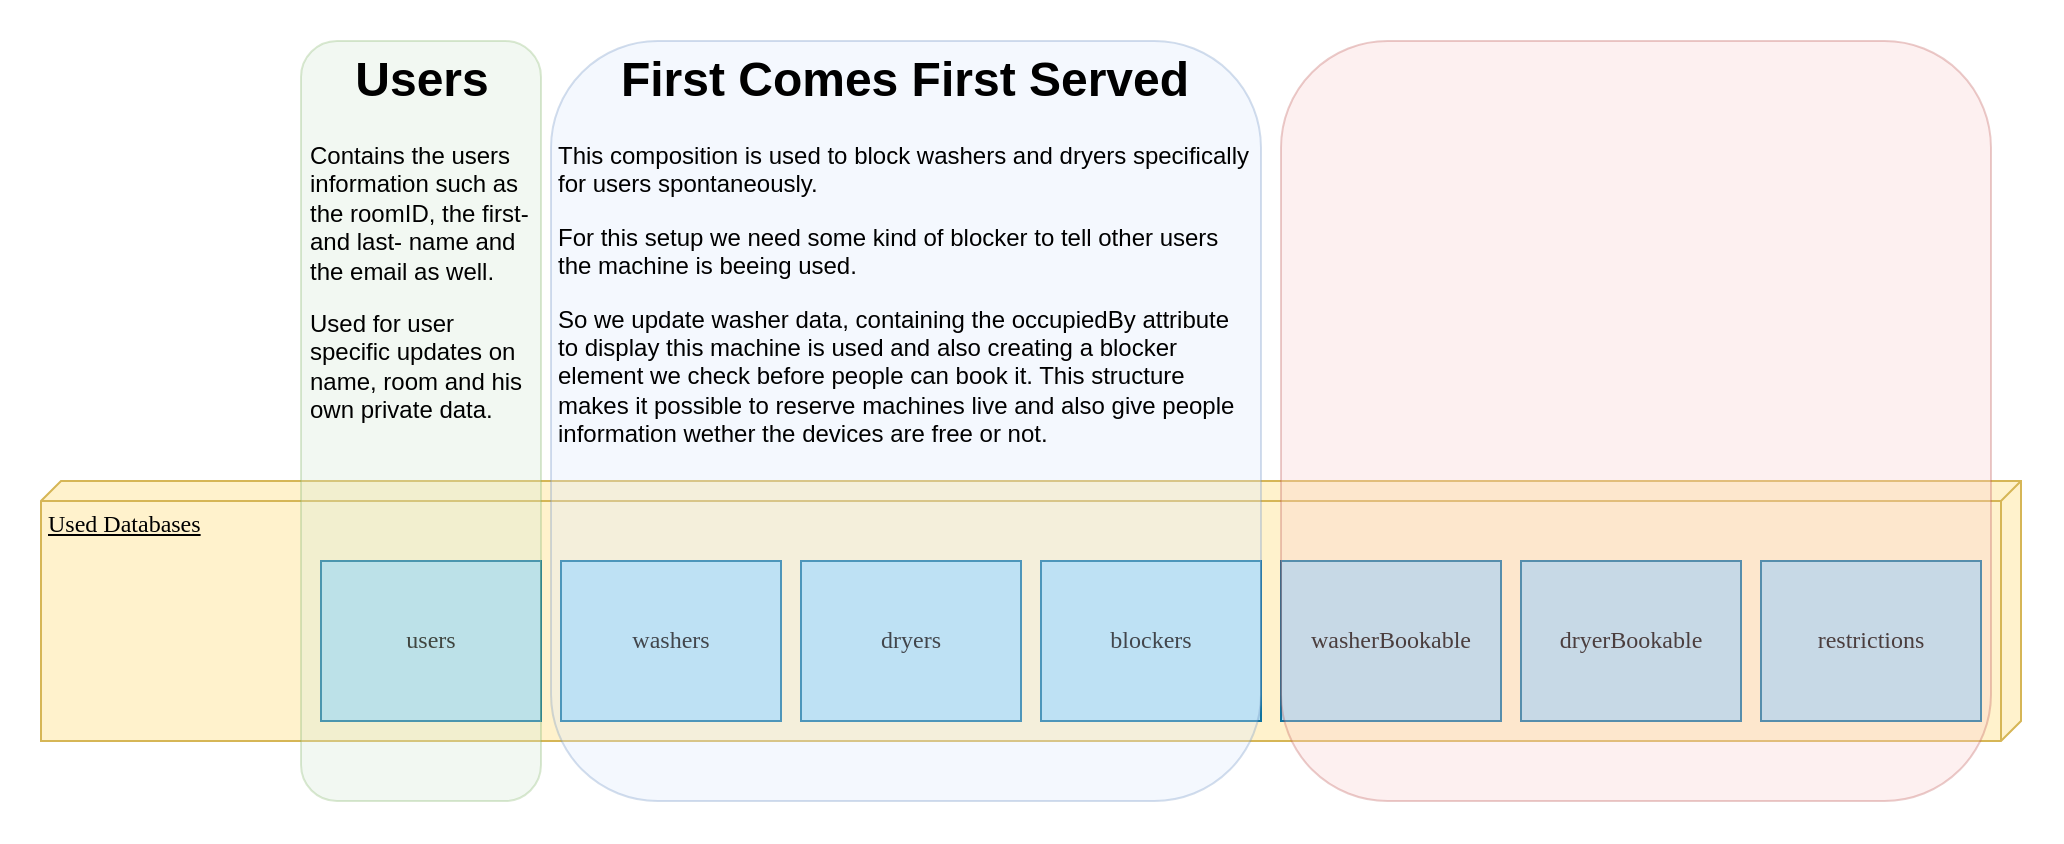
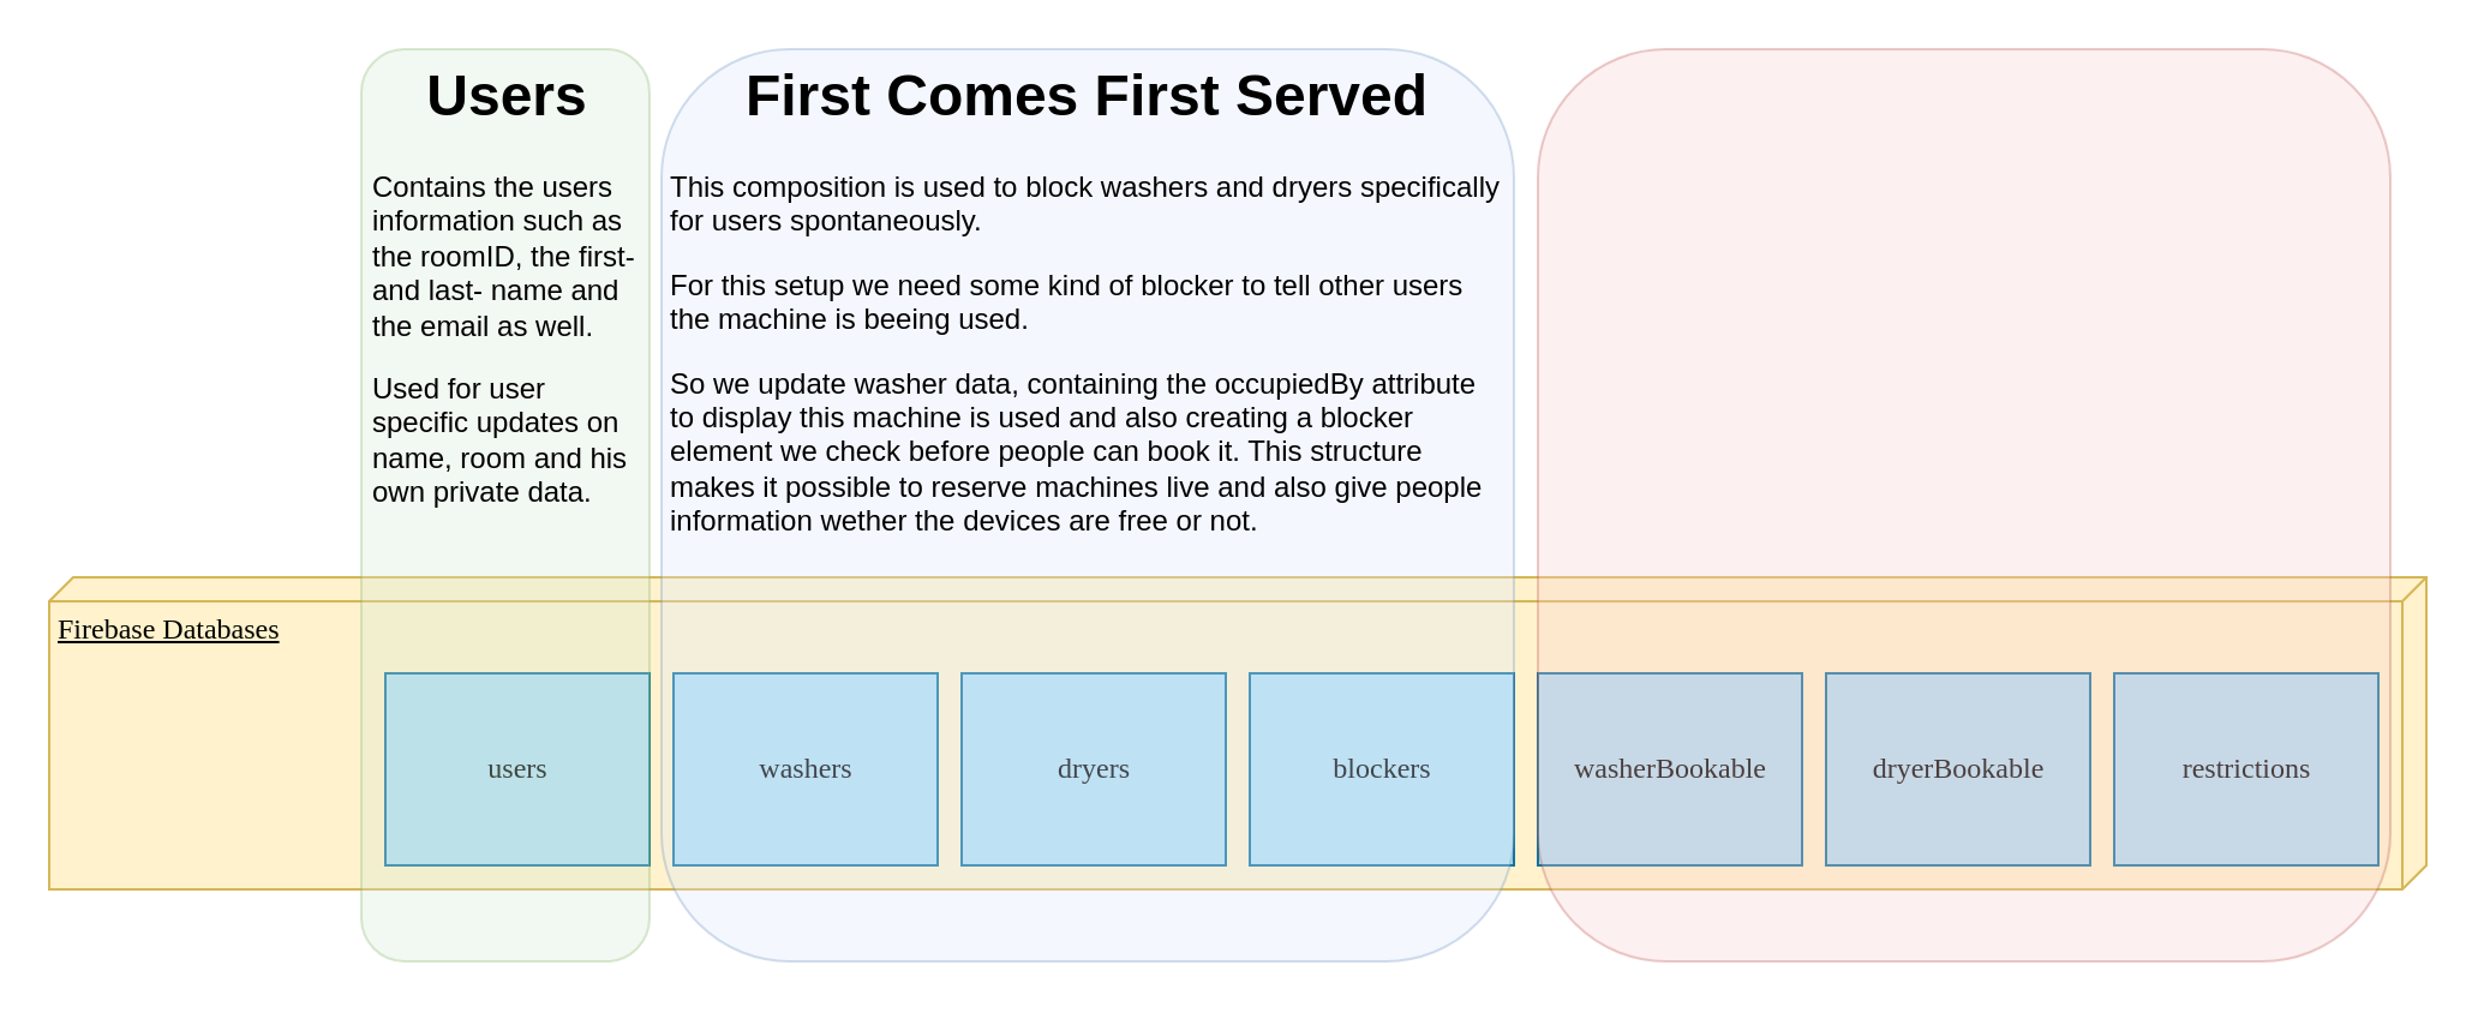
  <mxCell id="0" />
  <mxCell id="1" parent="0" />
- <mxCell id="2" value="Used Databases" style="verticalAlign=top;align=left;spacingTop=8;spacingLeft=2;spacingRight=12;shape=cube;size=10;direction=south;fontStyle=4;html=1;rounded=0;shadow=0;comic=0;labelBackgroundColor=none;strokeWidth=1;fontFamily=Verdana;fontSize=12;fillColor=#fff2cc;strokeColor=#d6b656;" vertex="1" parent="1"><mxGeometry x="20" y="240" width="990" height="130" as="geometry" /></mxCell>
+ <mxCell id="2" value="Firebase Databases" style="verticalAlign=top;align=left;spacingTop=8;spacingLeft=2;spacingRight=12;shape=cube;size=10;direction=south;fontStyle=4;html=1;rounded=0;shadow=0;comic=0;labelBackgroundColor=none;strokeWidth=1;fontFamily=Verdana;fontSize=12;fillColor=#fff2cc;strokeColor=#d6b656;" vertex="1" parent="1"><mxGeometry x="20" y="240" width="990" height="130" as="geometry" /></mxCell>
  <mxCell id="3" value="users" style="html=1;rounded=0;shadow=0;comic=0;labelBackgroundColor=none;strokeWidth=1;fontFamily=Verdana;fontSize=12;align=center;fillColor=#b1ddf0;strokeColor=#10739e;" vertex="1" parent="1"><mxGeometry x="160" y="280" width="110" height="80" as="geometry" /></mxCell>
  <mxCell id="4" value="washers" style="html=1;rounded=0;shadow=0;comic=0;labelBackgroundColor=none;strokeWidth=1;fontFamily=Verdana;fontSize=12;align=center;fillColor=#b1ddf0;strokeColor=#10739e;" vertex="1" parent="1"><mxGeometry x="280" y="280" width="110" height="80" as="geometry" /></mxCell>
  <mxCell id="5" value="dryers" style="html=1;rounded=0;shadow=0;comic=0;labelBackgroundColor=none;strokeWidth=1;fontFamily=Verdana;fontSize=12;align=center;fillColor=#b1ddf0;strokeColor=#10739e;" vertex="1" parent="1"><mxGeometry x="400" y="280" width="110" height="80" as="geometry" /></mxCell>
  <mxCell id="6" value="blockers" style="html=1;rounded=0;shadow=0;comic=0;labelBackgroundColor=none;strokeWidth=1;fontFamily=Verdana;fontSize=12;align=center;fillColor=#b1ddf0;strokeColor=#10739e;" vertex="1" parent="1"><mxGeometry x="520" y="280" width="110" height="80" as="geometry" /></mxCell>
  <mxCell id="7" value="washerBookable" style="html=1;rounded=0;shadow=0;comic=0;labelBackgroundColor=none;strokeWidth=1;fontFamily=Verdana;fontSize=12;align=center;fillColor=#b1ddf0;strokeColor=#10739e;" vertex="1" parent="1"><mxGeometry x="640" y="280" width="110" height="80" as="geometry" /></mxCell>
  <mxCell id="8" value="dryerBookable" style="html=1;rounded=0;shadow=0;comic=0;labelBackgroundColor=none;strokeWidth=1;fontFamily=Verdana;fontSize=12;align=center;fillColor=#b1ddf0;strokeColor=#10739e;" vertex="1" parent="1"><mxGeometry x="760" y="280" width="110" height="80" as="geometry" /></mxCell>
  <mxCell id="9" value="restrictions" style="html=1;rounded=0;shadow=0;comic=0;labelBackgroundColor=none;strokeWidth=1;fontFamily=Verdana;fontSize=12;align=center;fillColor=#b1ddf0;strokeColor=#10739e;" vertex="1" parent="1"><mxGeometry x="880" y="280" width="110" height="80" as="geometry" /></mxCell>
  <mxCell id="10" value="" style="rounded=1;whiteSpace=wrap;html=1;fillColor=#d5e8d4;strokeColor=#82b366;opacity=30;" vertex="1" parent="1"><mxGeometry x="150" y="20" width="120" height="380" as="geometry" /></mxCell>
  <mxCell id="11" value="&lt;h1 style=&quot;text-align: center;&quot;&gt;Users&lt;/h1&gt;&lt;p style=&quot;&quot;&gt;&lt;span style=&quot;background-color: initial;&quot;&gt;Contains the users information such as the roomID, the first- and last- name and the email as well.&lt;/span&gt;&lt;br&gt;&lt;/p&gt;&lt;p&gt;Used for user specific updates on name, room and his own private data.&lt;/p&gt;" style="text;html=1;strokeColor=none;fillColor=none;spacing=5;spacingTop=-20;whiteSpace=wrap;overflow=hidden;rounded=0;opacity=30;align=left;" vertex="1" parent="1"><mxGeometry x="150" y="20" width="120" height="220" as="geometry" /></mxCell>
  <mxCell id="12" value="" style="rounded=1;whiteSpace=wrap;html=1;fillColor=#dae8fc;strokeColor=#6c8ebf;opacity=30;" vertex="1" parent="1"><mxGeometry x="275" y="20" width="355" height="380" as="geometry" /></mxCell>
  <mxCell id="13" value="&lt;h1&gt;First Comes First Served&lt;/h1&gt;&lt;p style=&quot;text-align: left;&quot;&gt;This composition is used to block washers and dryers specifically for users spontaneously.&lt;/p&gt;&lt;p style=&quot;text-align: left;&quot;&gt;For this setup we need some kind of blocker to tell other users the machine is beeing used.&lt;/p&gt;&lt;p style=&quot;text-align: left;&quot;&gt;So we update washer data, containing the occupiedBy attribute to display this machine is used and also creating a blocker element we check before people can book it. This structure makes it possible to reserve machines live and also give people information wether the devices are free or not.&lt;/p&gt;&lt;p style=&quot;text-align: left;&quot;&gt;&lt;br&gt;&lt;/p&gt;" style="text;html=1;strokeColor=none;fillColor=none;spacing=5;spacingTop=-20;whiteSpace=wrap;overflow=hidden;rounded=0;opacity=30;align=center;" vertex="1" parent="1"><mxGeometry x="275" y="20" width="355" height="220" as="geometry" /></mxCell>
  <mxCell id="14" value="" style="rounded=1;whiteSpace=wrap;html=1;fillColor=#f8cecc;strokeColor=#b85450;opacity=30;" vertex="1" parent="1"><mxGeometry x="640" y="20" width="355" height="380" as="geometry" /></mxCell>
